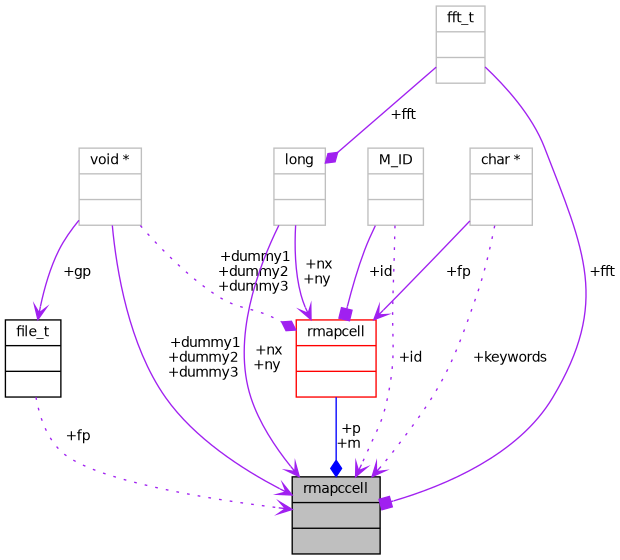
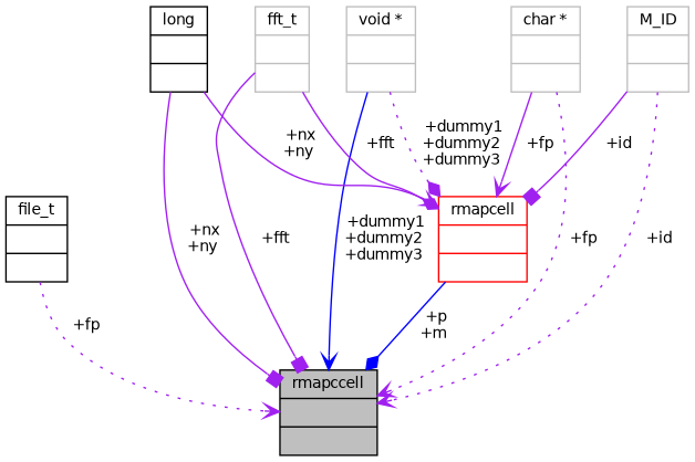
  digraph {
    node [color=grey75 fontname=Helvetica fontsize=10 shape=record]
    edge [arrowhead=vee color=purple fontname=Helvetica fontsize=10 labelfontname=Helvetica labelfontsize=10 style=solid]
    n1 [color=black fillcolor=grey75 fontcolor=black height=0.2 label="{rmapccell\n||}" style=filled width=0.4]
    n2 [color=black height=0.2 label="{file_t\n||}" width=0.4]
    n3 [color=red height=0.2 label="{rmapcell\n||}" width=0.4]
    n4 [height=0.2 label="{void *\n||}" width=0.4]
    n5 [height=0.2 label="{fft_t\n||}" width=0.4]
-   n6 [height=0.2 label="{long\n||}" width=0.4]
+   n6 [color=black height=0.2 label="{long\n||}" width=0.4]
    n7 [height=0.2 label="{M_ID\n||}" width=0.4]
    n8 [height=0.2 label="{char *\n||}" width=0.4]
    n2 -> n1 [label=" +fp" style=dotted]
    n3 -> n1 [arrowhead=diamond color=blue label=" +p\n+m"]
-   n4 -> n1 [label=" +dummy1\n+dummy2\n+dummy3"]
-   n4 -> n2 [label=" +gp"]
+   n4 -> n1 [color=blue label=" +dummy1\n+dummy2\n+dummy3"]
    n4 -> n3 [arrowhead=diamond label=" +dummy1\n+dummy2\n+dummy3" style=dotted]
    n5 -> n1 [arrowhead=box label=" +fft"]
-   n5 -> n6 [arrowhead=diamond label=" +fft"]
-   n6 -> n1 [label=" +nx\n+ny"]
+   n5 -> n3 [arrowhead=diamond label=" +fft"]
+   n6 -> n1 [arrowhead=box label=" +nx\n+ny"]
    n6 -> n3 [label=" +nx\n+ny"]
    n7 -> n1 [label=" +id" style=dotted]
    n7 -> n3 [arrowhead=box label=" +id"]
-   n8 -> n1 [label=" +keywords" style=dotted]
+   n8 -> n1 [label=" +fp" style=dotted]
    n8 -> n3 [label=" +fp"]
  }
